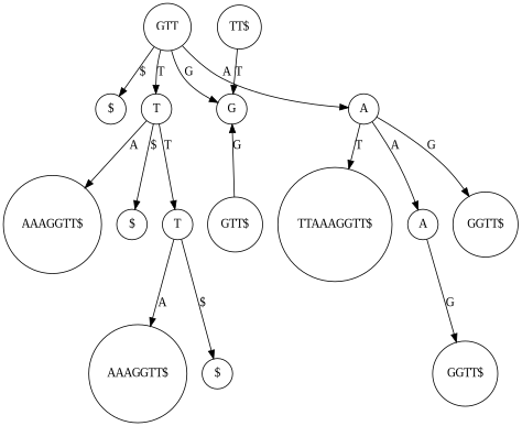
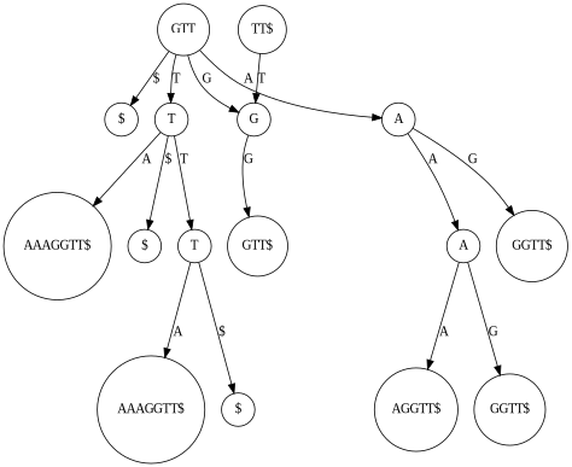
  digraph {
    fontname="Liberation Serif"
    node [fontname="Liberation Serif" shape=circle]
    edge [fontname="Liberation Serif"]
    n1 [label=GTT]
    n2 [label=A]
    n3 [label=T]
    n4 [label=G]
    n5 [label="$"]
-   n6 [label="TTAAAGGTT$"]
    n7 [label=A]
    n8 [label="GGTT$"]
    n9 [label=T]
    n10 [label="AAAGGTT$"]
    n11 [label="$"]
    n12 [label="GTT$"]
+   n13 [label="AGGTT$"]
    n14 [label="GGTT$"]
    n15 [label="AAAGGTT$"]
    n16 [label="$"]
    n17 [label="TT$"]
    n1 -> n2 [label=A]
    n1 -> n3 [label=T]
    n1 -> n4 [label=G]
    n1 -> n5 [label="$"]
-   n2 -> n6 [label=T]
    n2 -> n7 [label=A]
    n2 -> n8 [label=G]
    n3 -> n9 [label=T]
    n3 -> n10 [label=A]
    n3 -> n11 [label="$"]
-   n12 -> n4 [label=G]
+   n4 -> n12 [label=G]
+   n7 -> n13 [label=A]
    n7 -> n14 [label=G]
    n9 -> n15 [label=A]
    n9 -> n16 [label="$"]
    n17 -> n4 [label=T]
  }
